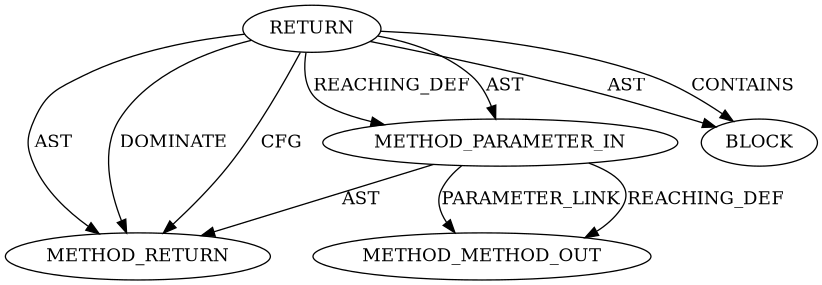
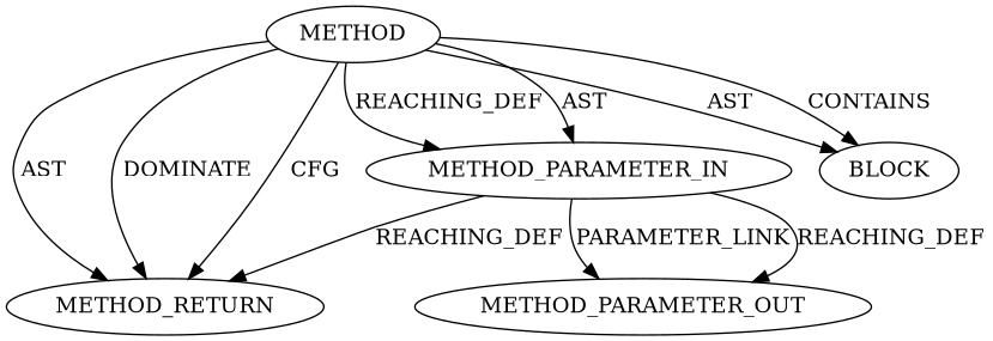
  digraph {
    node [CODE="<empty>" EVALUATION_STRATEGY=BY_VALUE ORDER=1 TYPE_FULL_NAME=ANY]
    n1 [CODE=RET ORDER=2 label=METHOD_RETURN]
-   n2 [AST_PARENT_FULL_NAME="<global>" AST_PARENT_TYPE=NAMESPACE_BLOCK FILENAME="<empty>" FULL_NAME=check_content IS_EXTERNAL=true NAME=check_content ORDER=0 label=RETURN EVALUATION_STRATEGY="" TYPE_FULL_NAME=""]
+   n2 [AST_PARENT_FULL_NAME="<global>" AST_PARENT_TYPE=NAMESPACE_BLOCK FILENAME="<empty>" FULL_NAME=check_content IS_EXTERNAL=true NAME=check_content ORDER=0 label=METHOD EVALUATION_STRATEGY="" TYPE_FULL_NAME=""]
    n3 [CODE=p1 INDEX=1 IS_VARIADIC=false NAME=p1 label=METHOD_PARAMETER_IN]
    n4 [ARGUMENT_INDEX=1 label=BLOCK EVALUATION_STRATEGY=""]
-   n5 [CODE=p1 INDEX=1 IS_VARIADIC=false NAME=p1 label=METHOD_METHOD_OUT]
+   n5 [CODE=p1 INDEX=1 IS_VARIADIC=false NAME=p1 label=METHOD_PARAMETER_OUT]
    n2 -> n1 [label=AST]
    n2 -> n1 [label=DOMINATE]
    n2 -> n1 [label=CFG]
    n2 -> n3 [label=REACHING_DEF]
    n2 -> n3 [label=AST]
    n2 -> n4 [label=AST]
    n2 -> n4 [label=CONTAINS]
-   n3 -> n1 [VARIABLE=p1 label=AST]
+   n3 -> n1 [VARIABLE=p1 label=REACHING_DEF]
    n3 -> n5 [label=PARAMETER_LINK]
    n3 -> n5 [VARIABLE=p1 label=REACHING_DEF]
  }
